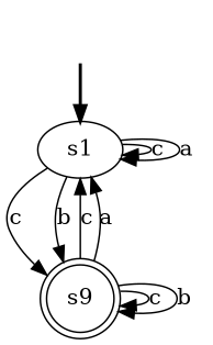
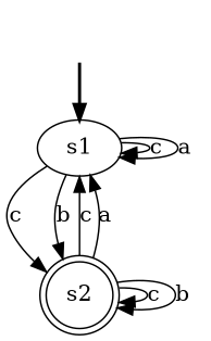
  digraph {
    fake0 [style=invisible]
    s1 [root=true]
-   s2 [shape=doublecircle label=s9]
+   s2 [shape=doublecircle]
    fake0 -> s1 [style=bold]
    s1 -> s1 [label=c]
    s1 -> s1 [label=a]
    s1 -> s2 [label=c]
    s1 -> s2 [label=b]
    s2 -> s1 [label=c]
    s2 -> s1 [label=a]
    s2 -> s2 [label=c]
    s2 -> s2 [label=b]
  }
